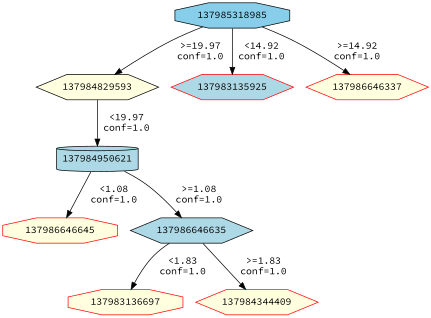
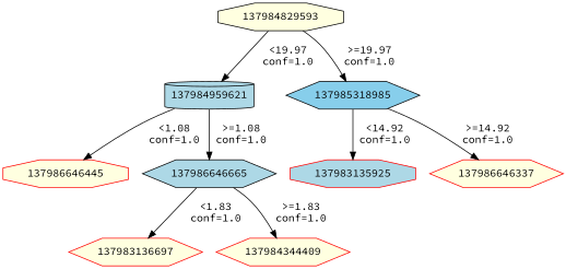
  digraph {
    fontname="Source Code Pro"
    node [color=red fillcolor=lightyellow fontname="Source Code Pro" shape=hexagon style=filled]
    edge [fontname="Source Code Pro"]
-   137984829593 [color=black]
-   137984950621 [color=black fillcolor=lightblue shape=cylinder]
-   137985318985 [color=black fillcolor=skyblue shape=octagon]
-   137986646445 [shape=octagon label=137986646645]
-   137986646665 [color=black fillcolor=lightblue label=137986646635]
-   137983135925 [fillcolor=lightblue]
+   137984829593 [color=black shape=octagon]
+   137984950621 [color=black fillcolor=lightblue shape=cylinder label=137984959621]
+   137985318985 [color=black fillcolor=skyblue]
+   137986646445 [shape=octagon]
+   137986646665 [color=black fillcolor=lightblue]
+   137983135925 [fillcolor=lightblue shape=octagon]
    137986646337
-   137983136697 [shape=octagon]
+   137983136697
    137984344409
    137984829593 -> 137984950621 [label="<19.97\n conf=1.0 "]
-   137985318985 -> 137984829593 [label=">=19.97\n conf=1.0 "]
+   137984829593 -> 137985318985 [label=">=19.97\n conf=1.0 "]
    137984950621 -> 137986646445 [label="<1.08\n conf=1.0 "]
    137984950621 -> 137986646665 [label=">=1.08\n conf=1.0 "]
    137985318985 -> 137983135925 [label="<14.92\n conf=1.0 "]
    137985318985 -> 137986646337 [label=">=14.92\n conf=1.0 "]
    137986646665 -> 137983136697 [label="<1.83\n conf=1.0 "]
    137986646665 -> 137984344409 [label=">=1.83\n conf=1.0 "]
  }
